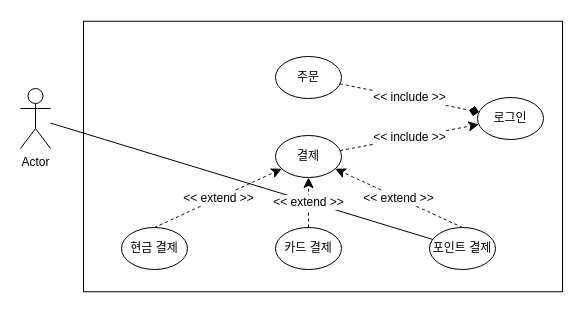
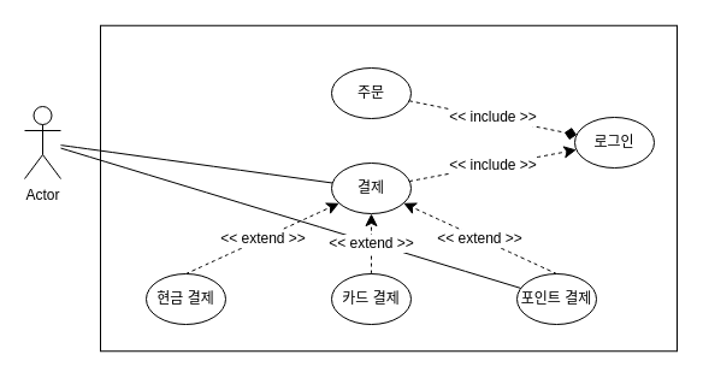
  <mxCell id="0" />
  <mxCell id="1" parent="0" />
  <mxCell id="2" value="" style="rounded=0;whiteSpace=wrap;html=1;strokeColor=default;align=center;verticalAlign=middle;fontFamily=Helvetica;fontSize=12;fontColor=default;fillColor=none;" vertex="1" parent="1"><mxGeometry y="20.75" width="479" height="270.5" as="geometry" x="83" /></mxCell>
  <mxCell id="3" value="Actor" style="shape=umlActor;verticalLabelPosition=bottom;verticalAlign=top;html=1;outlineConnect=0;" vertex="1" parent="1"><mxGeometry x="20" y="88" width="30" height="60" as="geometry" /></mxCell>
  <mxCell id="4" value="주문" style="ellipse;whiteSpace=wrap;html=1;" vertex="1" parent="1"><mxGeometry x="275" y="56" width="66" height="42" as="geometry" /></mxCell>
  <mxCell id="5" value="결제" style="ellipse;whiteSpace=wrap;html=1;" vertex="1" parent="1"><mxGeometry x="275" y="135" width="66" height="42" as="geometry" /></mxCell>
  <mxCell id="6" value="&amp;lt;&amp;lt; extend &amp;gt;&amp;gt;" style="edgeStyle=none;curved=1;rounded=0;orthogonalLoop=1;jettySize=auto;html=1;exitX=0.5;exitY=0;exitDx=0;exitDy=0;fontSize=12;startSize=8;endSize=8;dashed=1;" edge="1" parent="1" source="7" target="5"><mxGeometry relative="1" as="geometry" /></mxCell>
  <mxCell id="7" value="현금 결제&lt;span style=&quot;color: rgba(0, 0, 0, 0); font-family: monospace; font-size: 0px; text-align: start; text-wrap-mode: nowrap;&quot;&gt;%3CmxGraphModel%3E%3Croot%3E%3CmxCell%20id%3D%220%22%2F%3E%3CmxCell%20id%3D%221%22%20parent%3D%220%22%2F%3E%3CmxCell%20id%3D%222%22%20value%3D%22%EA%B2%B0%EC%A0%9C%22%20style%3D%22ellipse%3BwhiteSpace%3Dwrap%3Bhtml%3D1%3B%22%20vertex%3D%221%22%20parent%3D%221%22%3E%3CmxGeometry%20x%3D%22140%22%20y%3D%22223%22%20width%3D%2266%22%20height%3D%2242%22%20as%3D%22geometry%22%2F%3E%3C%2FmxCell%3E%3C%2Froot%3E%3C%2FmxGraphModel%3E&lt;/span&gt;" style="ellipse;whiteSpace=wrap;html=1;" vertex="1" parent="1"><mxGeometry x="121" y="227" width="66" height="42" as="geometry" /></mxCell>
  <mxCell id="8" value="카드 결제" style="ellipse;whiteSpace=wrap;html=1;" vertex="1" parent="1"><mxGeometry x="275" y="227" width="66" height="42" as="geometry" /></mxCell>
  <mxCell id="9" value="포인트 결제" style="ellipse;whiteSpace=wrap;html=1;" vertex="1" parent="1"><mxGeometry x="429" y="227" width="66" height="42" as="geometry" /></mxCell>
  <mxCell id="10" value="" style="endArrow=none;html=1;rounded=0;fontSize=12;startSize=8;endSize=8;curved=1;" edge="1" parent="1" source="3" target="9"><mxGeometry width="50" height="50" relative="1" as="geometry"><mxPoint x="258" y="148" as="sourcePoint" /><mxPoint x="308" y="98" as="targetPoint" /></mxGeometry></mxCell>
+ <mxCell id="11" value="" style="endArrow=none;html=1;rounded=0;fontSize=12;startSize=8;endSize=8;curved=1;" edge="1" parent="1" source="3" target="5"><mxGeometry width="50" height="50" relative="1" as="geometry"><mxPoint x="96" y="129" as="sourcePoint" /><mxPoint x="230" y="165" as="targetPoint" /></mxGeometry></mxCell>
  <mxCell id="12" value="&amp;lt;&amp;lt; extend &amp;gt;&amp;gt;" style="edgeStyle=none;curved=1;rounded=0;orthogonalLoop=1;jettySize=auto;html=1;fontSize=12;startSize=8;endSize=8;dashed=1;entryX=0.5;entryY=1;entryDx=0;entryDy=0;" edge="1" parent="1" source="8" target="5"><mxGeometry relative="1" as="geometry"><mxPoint x="197" y="224" as="sourcePoint" /><mxPoint x="256" y="187" as="targetPoint" /></mxGeometry></mxCell>
  <mxCell id="13" value="&amp;lt;&amp;lt; extend &amp;gt;&amp;gt;" style="edgeStyle=none;curved=1;rounded=0;orthogonalLoop=1;jettySize=auto;html=1;fontSize=12;startSize=8;endSize=8;dashed=1;exitX=0.5;exitY=0;exitDx=0;exitDy=0;" edge="1" parent="1" source="9" target="5"><mxGeometry relative="1" as="geometry"><mxPoint x="279" y="224" as="sourcePoint" /><mxPoint x="279" y="193" as="targetPoint" /></mxGeometry></mxCell>
  <mxCell id="14" value="로그인" style="ellipse;whiteSpace=wrap;html=1;" vertex="1" parent="1"><mxGeometry x="477" y="97" width="66" height="42" as="geometry" /></mxCell>
  <mxCell id="15" value="&amp;lt;&amp;lt; include &amp;gt;&amp;gt;" style="edgeStyle=none;curved=1;rounded=0;orthogonalLoop=1;jettySize=auto;html=1;fontSize=12;startSize=8;endSize=8;dashed=1;endArrow=diamond;" edge="1" parent="1" source="4" target="14"><mxGeometry relative="1" as="geometry"><mxPoint x="472" y="237" as="sourcePoint" /><mxPoint x="345" y="178" as="targetPoint" /></mxGeometry></mxCell>
  <mxCell id="16" value="&amp;lt;&amp;lt; include &amp;gt;&amp;gt;" style="edgeStyle=none;curved=1;rounded=0;orthogonalLoop=1;jettySize=auto;html=1;fontSize=12;startSize=8;endSize=8;dashed=1;" edge="1" parent="1" source="5" target="14"><mxGeometry relative="1" as="geometry"><mxPoint x="349" y="93" as="sourcePoint" /><mxPoint x="467" y="118" as="targetPoint" /></mxGeometry></mxCell>
